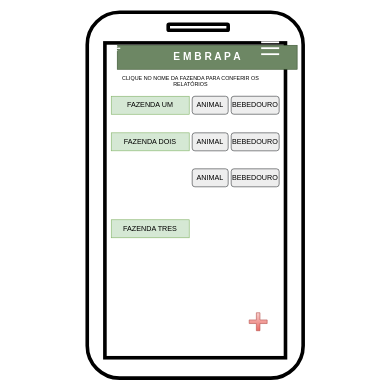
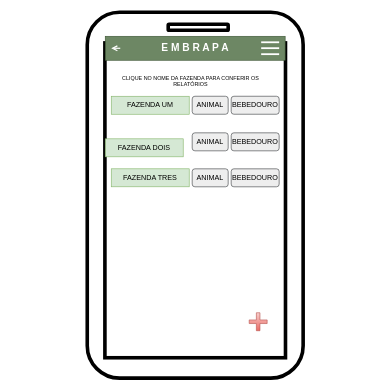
  <mxCell id="0" />
  <mxCell id="1" parent="0" />
  <mxCell id="2" value="" style="group" vertex="1" connectable="0" parent="1"><mxGeometry x="145" y="20" width="360" height="610" as="geometry" /></mxCell>
  <mxCell id="3" value="" style="rounded=1;whiteSpace=wrap;html=1;rotation=90;perimeterSpacing=10;strokeWidth=6;fillColor=none;" vertex="1" parent="2"><mxGeometry x="-125" y="125" width="610" height="360" as="geometry" /></mxCell>
  <mxCell id="4" value="" style="rounded=0;whiteSpace=wrap;html=1;strokeColor=#000000;strokeWidth=6;fillColor=none;rotation=90;" vertex="1" parent="2"><mxGeometry x="-82.5" y="163" width="525" height="301.13" as="geometry" /></mxCell>
  <mxCell id="5" value="" style="rounded=1;whiteSpace=wrap;html=1;strokeColor=#000000;strokeWidth=6;fillColor=none;" vertex="1" parent="2"><mxGeometry x="135" y="20" width="100" height="10" as="geometry" /></mxCell>
- <mxCell id="6" value="&lt;font style=&quot;font-size: 17px&quot;&gt;&lt;b&gt;E M B R A P A&lt;/b&gt;&lt;/font&gt;" style="rounded=0;whiteSpace=wrap;html=1;strokeColor=#3A5431;strokeWidth=1;fillColor=#6d8764;fontColor=#ffffff;" vertex="1" parent="2"><mxGeometry x="50" y="55" width="300" height="40" as="geometry" /></mxCell>
+ <mxCell id="6" value="&lt;font style=&quot;font-size: 17px&quot;&gt;&lt;b&gt;E M B R A P A&lt;/b&gt;&lt;/font&gt;" style="rounded=0;whiteSpace=wrap;html=1;strokeColor=#3A5431;strokeWidth=1;fillColor=#6d8764;fontColor=#ffffff;" vertex="1" parent="2"><mxGeometry x="30" y="40" width="300" height="40" as="geometry" /></mxCell>
  <mxCell id="7" value="" style="endArrow=none;html=1;strokeWidth=3;strokeColor=#FFFFFF;" edge="1" parent="2"><mxGeometry width="50" height="50" relative="1" as="geometry"><mxPoint x="290" y="59.83" as="sourcePoint" /><mxPoint x="320" y="59.83" as="targetPoint" /><Array as="points"><mxPoint x="300" y="59.83" /></Array></mxGeometry></mxCell>
  <mxCell id="8" value="" style="endArrow=none;html=1;strokeWidth=3;strokeColor=#FFFFFF;" edge="1" parent="2"><mxGeometry width="50" height="50" relative="1" as="geometry"><mxPoint x="290" y="69.83" as="sourcePoint" /><mxPoint x="320" y="69.83" as="targetPoint" /><Array as="points"><mxPoint x="300" y="69.83" /></Array></mxGeometry></mxCell>
  <mxCell id="9" value="" style="endArrow=none;html=1;strokeWidth=3;strokeColor=#FFFFFF;" edge="1" parent="2"><mxGeometry width="50" height="50" relative="1" as="geometry"><mxPoint x="290" y="50" as="sourcePoint" /><mxPoint x="320" y="50" as="targetPoint" /><Array as="points"><mxPoint x="300" y="50" /></Array></mxGeometry></mxCell>
  <mxCell id="10" value="FAZENDA UM" style="rounded=0;whiteSpace=wrap;html=1;strokeColor=#82b366;strokeWidth=1;fillColor=#d5e8d4;gradientDirection=south;" vertex="1" parent="2"><mxGeometry x="40" y="140" width="130" height="30" as="geometry" /></mxCell>
- <mxCell id="11" value="FAZENDA DOIS" style="rounded=0;whiteSpace=wrap;html=1;strokeColor=#82b366;strokeWidth=1;fillColor=#d5e8d4;" vertex="1" parent="2"><mxGeometry x="40" y="201" width="130" height="30" as="geometry" /></mxCell>
- <mxCell id="12" value="FAZENDA TRES" style="rounded=0;whiteSpace=wrap;html=1;strokeColor=#82b366;strokeWidth=1;fillColor=#d5e8d4;" vertex="1" parent="2"><mxGeometry x="40" y="346" width="130" height="30" as="geometry" /></mxCell>
+ <mxCell id="11" value="FAZENDA DOIS" style="rounded=0;whiteSpace=wrap;html=1;strokeColor=#82b366;strokeWidth=1;fillColor=#d5e8d4;" vertex="1" parent="2"><mxGeometry x="30" y="211" width="130" height="30" as="geometry" /></mxCell>
+ <mxCell id="12" value="FAZENDA TRES" style="rounded=0;whiteSpace=wrap;html=1;strokeColor=#82b366;strokeWidth=1;fillColor=#d5e8d4;" vertex="1" parent="2"><mxGeometry x="40" y="261" width="130" height="30" as="geometry" /></mxCell>
  <mxCell id="13" value="ANIMAL" style="rounded=1;whiteSpace=wrap;html=1;strokeColor=#36393d;strokeWidth=1;fillColor=#eeeeee;" vertex="1" parent="2"><mxGeometry x="175" y="140" width="60" height="30" as="geometry" /></mxCell>
  <mxCell id="14" value="BEBEDOURO" style="rounded=1;whiteSpace=wrap;html=1;strokeColor=#36393d;strokeWidth=1;fillColor=#eeeeee;" vertex="1" parent="2"><mxGeometry x="240" y="140" width="80" height="30" as="geometry" /></mxCell>
  <mxCell id="15" value="ANIMAL" style="rounded=1;whiteSpace=wrap;html=1;strokeColor=#36393d;strokeWidth=1;fillColor=#eeeeee;" vertex="1" parent="2"><mxGeometry x="175" y="201" width="60" height="30" as="geometry" /></mxCell>
  <mxCell id="16" value="BEBEDOURO" style="rounded=1;whiteSpace=wrap;html=1;strokeColor=#36393d;strokeWidth=1;fillColor=#eeeeee;" vertex="1" parent="2"><mxGeometry x="240" y="201" width="80" height="30" as="geometry" /></mxCell>
  <mxCell id="17" value="ANIMAL" style="rounded=1;whiteSpace=wrap;html=1;strokeColor=#36393d;strokeWidth=1;fillColor=#eeeeee;" vertex="1" parent="2"><mxGeometry x="175" y="261" width="60" height="30" as="geometry" /></mxCell>
  <mxCell id="18" value="BEBEDOURO" style="rounded=1;whiteSpace=wrap;html=1;strokeColor=#36393d;strokeWidth=1;fillColor=#eeeeee;" vertex="1" parent="2"><mxGeometry x="240" y="261" width="80" height="30" as="geometry" /></mxCell>
  <mxCell id="19" value="" style="endArrow=none;html=1;strokeColor=#FFFFFF;strokeWidth=3;" edge="1" parent="2" target="20"><mxGeometry width="50" height="50" relative="1" as="geometry"><mxPoint x="260" y="541" as="sourcePoint" /><mxPoint x="310" y="491" as="targetPoint" /></mxGeometry></mxCell>
  <mxCell id="20" value="" style="shape=cross;whiteSpace=wrap;html=1;fillColor=#f8cecc;strokeColor=#b85450;gradientColor=#ea6b66;" vertex="1" parent="2"><mxGeometry x="270" y="501" width="30" height="30" as="geometry" /></mxCell>
  <mxCell id="21" value="" style="endArrow=open;html=1;strokeWidth=2;strokeColor=#FFFFFF;endFill=0;jumpSize=2;" edge="1" parent="2"><mxGeometry width="50" height="50" relative="1" as="geometry"><mxPoint x="55" y="60" as="sourcePoint" /><mxPoint x="40" y="60" as="targetPoint" /><Array as="points" /></mxGeometry></mxCell>
  <mxCell id="22" value="CLIQUE NO NOME DA FAZENDA PARA CONFERIR OS RELATÓRIOS" style="text;html=1;strokeColor=none;fillColor=none;align=center;verticalAlign=middle;whiteSpace=wrap;rounded=0;fontSize=9;" vertex="1" parent="2"><mxGeometry x="45" y="105" width="255" height="20" as="geometry" /></mxCell>
